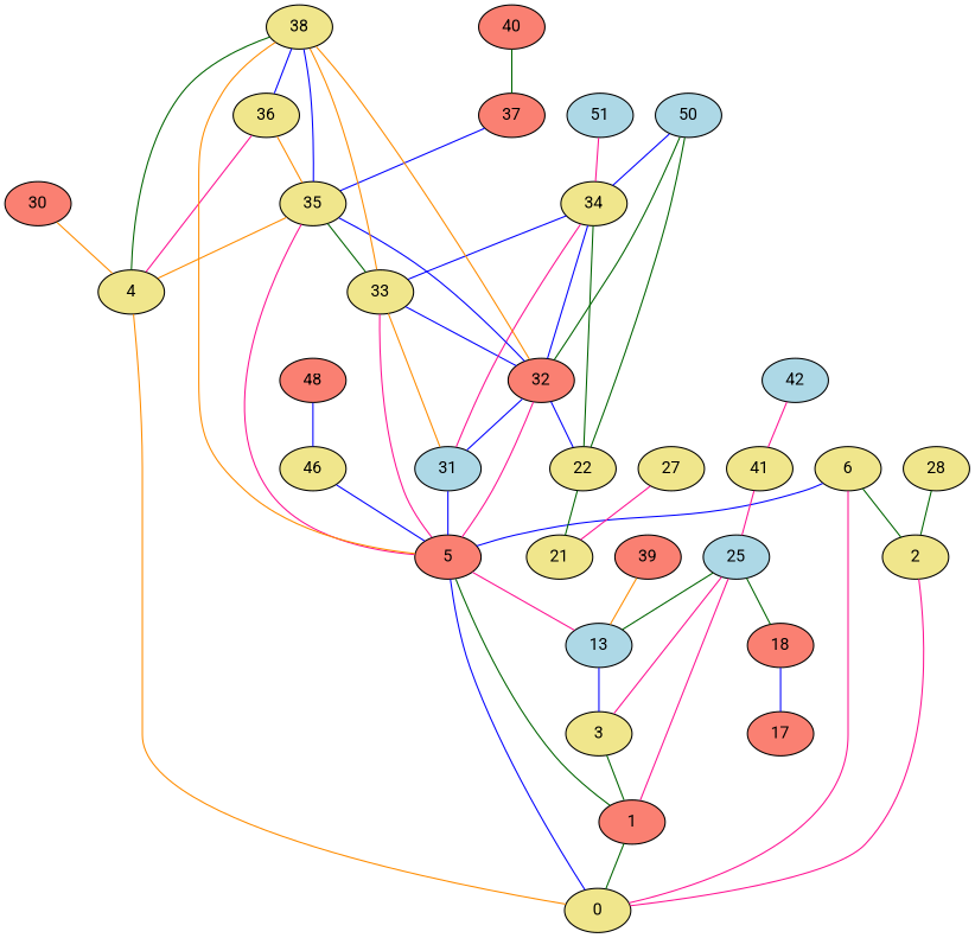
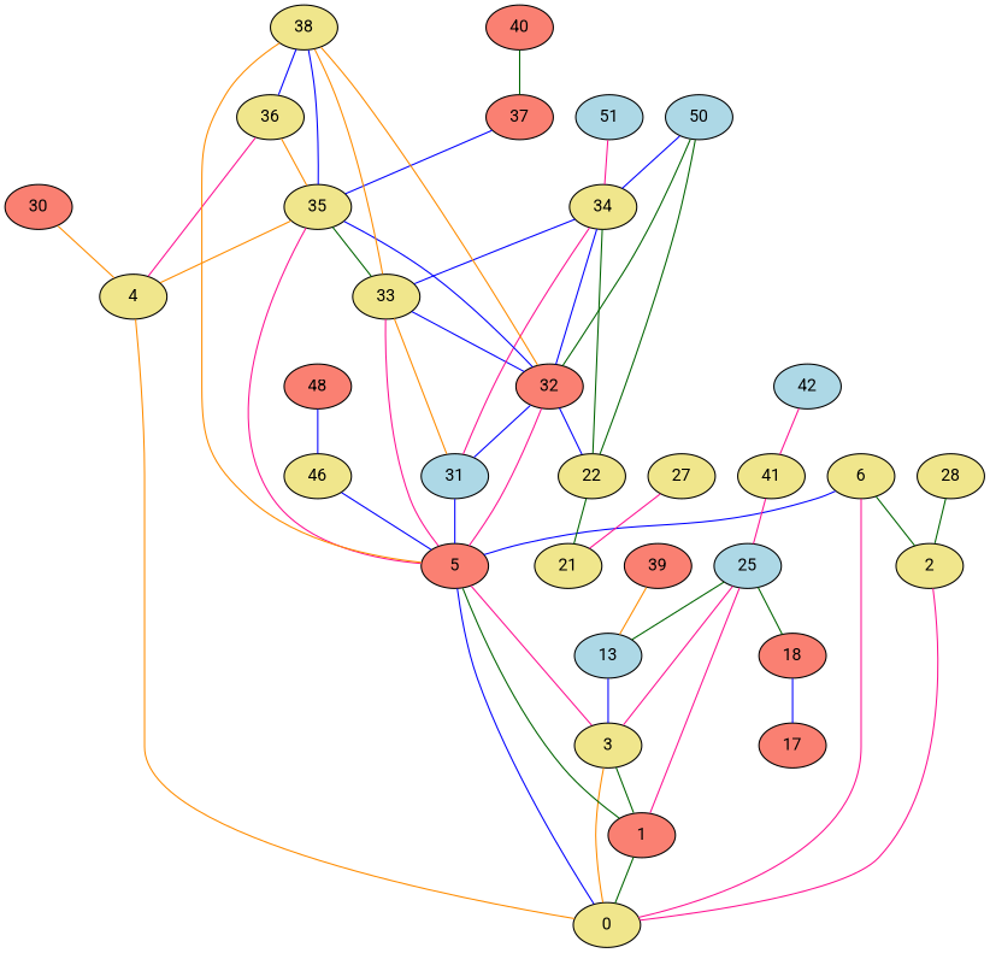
  graph {
    fontname=Roboto
    node [fillcolor=khaki fontname=Roboto style=filled]
    edge [color=blue fontname=Roboto]
    1 [fillcolor=salmon]
    0
    2
    3
    4
    5 [fillcolor=salmon]
    6
    13 [fillcolor=lightblue]
    18 [fillcolor=salmon]
    17 [fillcolor=salmon]
    22
    21
    25 [fillcolor=lightblue]
    27
    28
    30 [fillcolor=salmon]
    31 [fillcolor=lightblue]
    32 [fillcolor=salmon]
    33
    34
    35
    36
    37 [fillcolor=salmon]
    38
    39 [fillcolor=salmon]
    40 [fillcolor=salmon]
    41
    n28 [fillcolor=lightblue label=42]
    46
    48 [fillcolor=salmon]
    50 [fillcolor=lightblue]
    51 [fillcolor=lightblue]
    1 -- 0 [color=darkgreen]
    2 -- 0 [color=deeppink]
    3 -- 1 [color=darkgreen]
+   3 -- 0 [color=darkorange]
    4 -- 0 [color=darkorange]
    5 -- 1 [color=darkgreen]
    5 -- 0
-   5 -- 13 [color=deeppink]
+   5 -- 3 [color=deeppink]
    6 -- 0 [color=deeppink]
    6 -- 2 [color=darkgreen]
    6 -- 5
    13 -- 3
    18 -- 17
    22 -- 21 [color=darkgreen]
    25 -- 1 [color=deeppink]
    25 -- 3 [color=deeppink]
    25 -- 13 [color=darkgreen]
    25 -- 18 [color=darkgreen]
    27 -- 21 [color=deeppink]
    28 -- 2 [color=darkgreen]
    30 -- 4 [color=darkorange]
    31 -- 5
    32 -- 5 [color=deeppink]
    32 -- 22
    32 -- 31
    33 -- 5 [color=deeppink]
    33 -- 31 [color=darkorange]
    33 -- 32
    34 -- 22 [color=darkgreen]
    34 -- 31 [color=deeppink]
    34 -- 32
    34 -- 33
    35 -- 4 [color=darkorange]
    35 -- 5 [color=deeppink]
    35 -- 32
    35 -- 33 [color=darkgreen]
    36 -- 4 [color=deeppink]
    36 -- 35 [color=darkorange]
    37 -- 35
-   38 -- 4 [color=darkgreen]
    38 -- 5 [color=darkorange]
    38 -- 32 [color=darkorange]
    38 -- 33 [color=darkorange]
    38 -- 35
    38 -- 36
    39 -- 13 [color=darkorange]
    40 -- 37 [color=darkgreen]
    41 -- 25 [color=deeppink]
    n28 -- 41 [color=deeppink]
    46 -- 5
    48 -- 46
    50 -- 22 [color=darkgreen]
    50 -- 32 [color=darkgreen]
    50 -- 34
    51 -- 34 [color=deeppink]
  }
